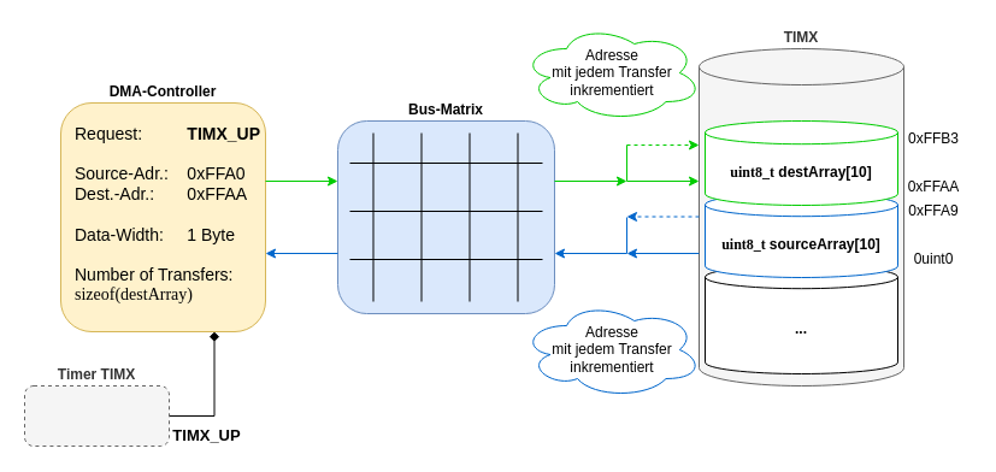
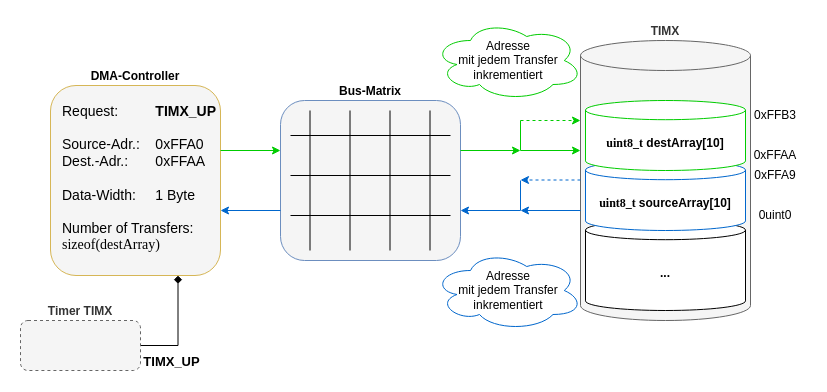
  <mxCell id="0" />
  <mxCell id="1" parent="0" />
  <mxCell id="2" value="" style="group" parent="1" vertex="1" connectable="0"><mxGeometry x="580" y="40" width="225" height="280" as="geometry" /></mxCell>
  <mxCell id="3" value="&lt;b&gt;TIMX&lt;/b&gt;" style="shape=cylinder3;whiteSpace=wrap;html=1;boundedLbl=1;backgroundOutline=1;size=15;labelPosition=center;verticalLabelPosition=top;align=center;verticalAlign=bottom;fillColor=#f5f5f5;fontColor=#333333;strokeColor=#666666;" parent="2" vertex="1"><mxGeometry width="170" height="280" as="geometry" /></mxCell>
  <mxCell id="4" value="&lt;b&gt;...&lt;/b&gt;" style="shape=cylinder3;whiteSpace=wrap;html=1;boundedLbl=1;backgroundOutline=1;size=9.6;" parent="2" vertex="1"><mxGeometry x="5" y="180" width="160" height="90" as="geometry" /></mxCell>
  <mxCell id="5" value="&lt;b&gt;&lt;font face=&quot;Lucida Console&quot;&gt;uint8_t&amp;nbsp;&lt;/font&gt;&lt;/b&gt;&lt;b&gt;sourceArray[10]&lt;/b&gt;" style="shape=cylinder3;whiteSpace=wrap;html=1;boundedLbl=1;backgroundOutline=1;size=9.6;strokeColor=#0066CC;" parent="2" vertex="1"><mxGeometry x="5" y="120" width="160" height="70" as="geometry" /></mxCell>
  <mxCell id="6" value="&lt;b&gt;&lt;font face=&quot;Lucida Console&quot;&gt;uint8_t&lt;/font&gt; destArray[10]&lt;/b&gt;" style="shape=cylinder3;whiteSpace=wrap;html=1;boundedLbl=1;backgroundOutline=1;size=9.6;strokeColor=#00CC00;" parent="2" vertex="1"><mxGeometry x="5" y="60" width="160" height="70" as="geometry" /></mxCell>
  <mxCell id="7" value="0uint0" style="text;html=1;align=center;verticalAlign=middle;whiteSpace=wrap;rounded=0;" parent="2" vertex="1"><mxGeometry x="165" y="160" width="60" height="30" as="geometry" /></mxCell>
  <mxCell id="8" value="0xFFA9" style="text;html=1;align=center;verticalAlign=middle;whiteSpace=wrap;rounded=0;" parent="2" vertex="1"><mxGeometry x="165" y="120" width="60" height="30" as="geometry" /></mxCell>
  <mxCell id="9" value="0xFFAA" style="text;html=1;align=center;verticalAlign=middle;whiteSpace=wrap;rounded=0;" parent="2" vertex="1"><mxGeometry x="165" y="100" width="60" height="30" as="geometry" /></mxCell>
  <mxCell id="10" value="0xFFB3" style="text;html=1;align=center;verticalAlign=middle;whiteSpace=wrap;rounded=0;" parent="2" vertex="1"><mxGeometry x="165" y="60" width="60" height="30" as="geometry" /></mxCell>
  <mxCell id="11" value="" style="group;labelPosition=center;verticalLabelPosition=top;align=center;verticalAlign=bottom;" parent="1" vertex="1" connectable="0"><mxGeometry x="280" y="100" width="180" height="160" as="geometry" /></mxCell>
- <mxCell id="12" value="&lt;b&gt;Bus-Matrix&lt;/b&gt;" style="rounded=1;whiteSpace=wrap;html=1;labelPosition=center;verticalLabelPosition=top;align=center;verticalAlign=bottom;fillColor=#dae8fc;strokeColor=#6c8ebf;" parent="11" vertex="1"><mxGeometry width="180" height="160" as="geometry" /></mxCell>
+ <mxCell id="12" value="&lt;b&gt;Bus-Matrix&lt;/b&gt;" style="rounded=1;whiteSpace=wrap;html=1;labelPosition=center;verticalLabelPosition=top;align=center;verticalAlign=bottom;fillColor=#f5f5f5;strokeColor=#6c8ebf;" parent="11" vertex="1"><mxGeometry width="180" height="160" as="geometry" /></mxCell>
  <mxCell id="13" value="" style="endArrow=none;html=1;rounded=0;" parent="11" edge="1"><mxGeometry width="50" height="50" relative="1" as="geometry"><mxPoint x="149.5" y="150" as="sourcePoint" /><mxPoint x="149.5" y="10" as="targetPoint" /></mxGeometry></mxCell>
  <mxCell id="14" value="" style="endArrow=none;html=1;rounded=0;" parent="11" edge="1"><mxGeometry width="50" height="50" relative="1" as="geometry"><mxPoint x="170" y="115" as="sourcePoint" /><mxPoint x="10" y="115" as="targetPoint" /></mxGeometry></mxCell>
  <mxCell id="15" value="" style="endArrow=none;html=1;rounded=0;" parent="11" edge="1"><mxGeometry width="50" height="50" relative="1" as="geometry"><mxPoint x="170" y="75" as="sourcePoint" /><mxPoint x="10" y="75" as="targetPoint" /></mxGeometry></mxCell>
  <mxCell id="16" value="" style="endArrow=none;html=1;rounded=0;" parent="11" edge="1"><mxGeometry width="50" height="50" relative="1" as="geometry"><mxPoint x="170" y="35" as="sourcePoint" /><mxPoint x="10" y="35" as="targetPoint" /></mxGeometry></mxCell>
  <mxCell id="17" value="" style="endArrow=none;html=1;rounded=0;" parent="11" edge="1"><mxGeometry width="50" height="50" relative="1" as="geometry"><mxPoint x="109.5" y="150" as="sourcePoint" /><mxPoint x="109.5" y="10" as="targetPoint" /></mxGeometry></mxCell>
  <mxCell id="18" value="" style="endArrow=none;html=1;rounded=0;" parent="11" edge="1"><mxGeometry width="50" height="50" relative="1" as="geometry"><mxPoint x="69.5" y="150" as="sourcePoint" /><mxPoint x="69.5" y="10" as="targetPoint" /></mxGeometry></mxCell>
  <mxCell id="19" value="" style="endArrow=none;html=1;rounded=0;" parent="11" edge="1"><mxGeometry width="50" height="50" relative="1" as="geometry"><mxPoint x="29.5" y="150" as="sourcePoint" /><mxPoint x="29.5" y="10" as="targetPoint" /></mxGeometry></mxCell>
- <mxCell id="20" value="&lt;b&gt;DMA-Controller&lt;/b&gt;" style="rounded=1;whiteSpace=wrap;html=1;labelPosition=center;verticalLabelPosition=top;align=center;verticalAlign=bottom;fillColor=#fff2cc;strokeColor=#d6b656;" parent="1" vertex="1"><mxGeometry x="50" y="85" width="170" height="190" as="geometry" /></mxCell>
+ <mxCell id="20" value="&lt;b&gt;DMA-Controller&lt;/b&gt;" style="rounded=1;whiteSpace=wrap;html=1;labelPosition=center;verticalLabelPosition=top;align=center;verticalAlign=bottom;fillColor=#f5f5f5;strokeColor=#d6b656;" parent="1" vertex="1"><mxGeometry x="50" y="85" width="170" height="190" as="geometry" /></mxCell>
  <mxCell id="21" value="" style="endArrow=classic;html=1;rounded=0;strokeColor=#0066CC;" parent="1" edge="1"><mxGeometry width="50" height="50" relative="1" as="geometry"><mxPoint x="580" y="210" as="sourcePoint" /><mxPoint x="520" y="210" as="targetPoint" /></mxGeometry></mxCell>
  <mxCell id="22" value="" style="endArrow=classic;html=1;rounded=0;strokeColor=light-dark(#00CC00,#EDEDED);" parent="1" edge="1"><mxGeometry width="50" height="50" relative="1" as="geometry"><mxPoint x="520" y="150" as="sourcePoint" /><mxPoint x="580" y="150" as="targetPoint" /></mxGeometry></mxCell>
  <mxCell id="23" value="" style="endArrow=classic;html=1;rounded=0;dashed=1;strokeColor=light-dark(#00CC00,#EDEDED);" parent="1" edge="1"><mxGeometry width="50" height="50" relative="1" as="geometry"><mxPoint x="520" y="120" as="sourcePoint" /><mxPoint x="580" y="120" as="targetPoint" /></mxGeometry></mxCell>
  <mxCell id="24" value="" style="endArrow=classic;html=1;rounded=0;dashed=1;strokeColor=#0066CC;" parent="1" edge="1"><mxGeometry width="50" height="50" relative="1" as="geometry"><mxPoint x="580" y="179.5" as="sourcePoint" /><mxPoint x="520" y="179.5" as="targetPoint" /><Array as="points"><mxPoint x="520" y="179.5" /></Array></mxGeometry></mxCell>
  <mxCell id="25" value="" style="endArrow=none;html=1;rounded=0;strokeColor=light-dark(#00CC00,#EDEDED);" parent="1" edge="1"><mxGeometry width="50" height="50" relative="1" as="geometry"><mxPoint x="520" y="120" as="sourcePoint" /><mxPoint x="520" y="150" as="targetPoint" /></mxGeometry></mxCell>
  <mxCell id="26" value="" style="endArrow=none;html=1;rounded=0;strokeColor=#0066CC;" parent="1" edge="1"><mxGeometry width="50" height="50" relative="1" as="geometry"><mxPoint x="520" y="180" as="sourcePoint" /><mxPoint x="520" y="210" as="targetPoint" /></mxGeometry></mxCell>
  <mxCell id="27" value="" style="endArrow=classic;html=1;rounded=0;strokeColor=#0066CC;" parent="1" edge="1"><mxGeometry width="50" height="50" relative="1" as="geometry"><mxPoint x="520" y="210" as="sourcePoint" /><mxPoint x="460" y="210" as="targetPoint" /></mxGeometry></mxCell>
  <mxCell id="28" value="" style="endArrow=classic;html=1;rounded=0;strokeColor=light-dark(#00CC00,#EDEDED);" parent="1" edge="1"><mxGeometry width="50" height="50" relative="1" as="geometry"><mxPoint x="460" y="150" as="sourcePoint" /><mxPoint x="520" y="150" as="targetPoint" /></mxGeometry></mxCell>
  <mxCell id="29" value="" style="endArrow=classic;html=1;rounded=0;strokeColor=light-dark(#00CC00,#EDEDED);" parent="1" edge="1"><mxGeometry width="50" height="50" relative="1" as="geometry"><mxPoint x="220" y="150" as="sourcePoint" /><mxPoint x="280" y="150" as="targetPoint" /></mxGeometry></mxCell>
  <mxCell id="30" value="" style="endArrow=classic;html=1;rounded=0;strokeColor=#0066CC;" parent="1" edge="1"><mxGeometry width="50" height="50" relative="1" as="geometry"><mxPoint x="280" y="210" as="sourcePoint" /><mxPoint x="220" y="210" as="targetPoint" /></mxGeometry></mxCell>
  <mxCell id="31" value="&lt;font style=&quot;font-size: 14px;&quot;&gt;Request: &lt;span style=&quot;white-space: pre;&quot;&gt;&#09;&lt;/span&gt;&lt;span style=&quot;white-space: pre;&quot;&gt;&#09;&lt;/span&gt;&lt;b style=&quot;&quot;&gt;TIMX_UP&lt;/b&gt;&lt;/font&gt;&lt;div&gt;&lt;b&gt;&lt;font style=&quot;font-size: 14px;&quot;&gt;&lt;br&gt;&lt;/font&gt;&lt;/b&gt;&lt;div&gt;&lt;font style=&quot;font-size: 14px;&quot;&gt;Source-Adr.:&amp;nbsp;&lt;span style=&quot;white-space: pre;&quot;&gt;&#09;&lt;/span&gt;0xFFA0&lt;/font&gt;&lt;/div&gt;&lt;div&gt;&lt;div&gt;&lt;font style=&quot;font-size: 14px;&quot;&gt;Dest.-Adr.:&amp;nbsp;&lt;span style=&quot;white-space: pre;&quot;&gt;&#09;&lt;/span&gt;0xFFAA&lt;/font&gt;&lt;/div&gt;&lt;/div&gt;&lt;div&gt;&lt;font style=&quot;font-size: 14px;&quot;&gt;&lt;br&gt;&lt;/font&gt;&lt;/div&gt;&lt;div&gt;&lt;font style=&quot;font-size: 14px;&quot;&gt;Data-Width:&lt;span style=&quot;white-space: pre;&quot;&gt;&#09;&lt;/span&gt;1 Byte&lt;/font&gt;&lt;/div&gt;&lt;div&gt;&lt;font style=&quot;font-size: 14px;&quot;&gt;&lt;br&gt;&lt;/font&gt;&lt;/div&gt;&lt;div&gt;&lt;font style=&quot;font-size: 14px;&quot;&gt;Number of Transfers:&lt;/font&gt;&lt;/div&gt;&lt;div&gt;&lt;font style=&quot;font-size: 14px;&quot; face=&quot;Lucida Console&quot;&gt;sizeof(destArray)&lt;/font&gt;&lt;/div&gt;&lt;div&gt;&lt;br&gt;&lt;/div&gt;&lt;/div&gt;" style="text;html=1;align=left;verticalAlign=middle;whiteSpace=wrap;rounded=0;" parent="1" vertex="1"><mxGeometry x="60" y="110" width="155" height="150" as="geometry" /></mxCell>
  <mxCell id="32" style="edgeStyle=orthogonalEdgeStyle;rounded=0;orthogonalLoop=1;jettySize=auto;html=1;exitX=1;exitY=0.5;exitDx=0;exitDy=0;entryX=0.75;entryY=1;entryDx=0;entryDy=0;endArrow=diamond;" parent="1" source="34" target="20" edge="1"><mxGeometry relative="1" as="geometry" /></mxCell>
  <mxCell id="33" value="&lt;b&gt;&lt;font style=&quot;font-size: 13px;&quot;&gt;TIMX_UP&lt;/font&gt;&lt;/b&gt;" style="edgeLabel;html=1;align=center;verticalAlign=middle;resizable=0;points=[];" parent="32" vertex="1" connectable="0"><mxGeometry x="-0.669" relative="1" as="geometry"><mxPoint x="12" y="15" as="offset" /></mxGeometry></mxCell>
  <mxCell id="34" value="&lt;b&gt;Timer TIMX&lt;/b&gt;" style="rounded=1;whiteSpace=wrap;html=1;labelPosition=center;verticalLabelPosition=top;align=center;verticalAlign=bottom;fillColor=#f5f5f5;fontColor=#333333;strokeColor=#666666;dashed=1;" parent="1" vertex="1"><mxGeometry x="20" y="320" width="120" height="50" as="geometry" /></mxCell>
  <mxCell id="35" value="Adresse&lt;div&gt;mit jedem Transfer inkrementiert&lt;/div&gt;" style="ellipse;shape=cloud;whiteSpace=wrap;html=1;strokeColor=#00CC00;" vertex="1" parent="1"><mxGeometry x="432.5" y="20" width="150" height="80" as="geometry" /></mxCell>
  <mxCell id="36" value="Adresse&lt;div&gt;mit jedem Transfer inkrementiert&lt;/div&gt;" style="ellipse;shape=cloud;whiteSpace=wrap;html=1;strokeColor=#0066CC;" vertex="1" parent="1"><mxGeometry x="432.5" y="250" width="150" height="80" as="geometry" /></mxCell>
